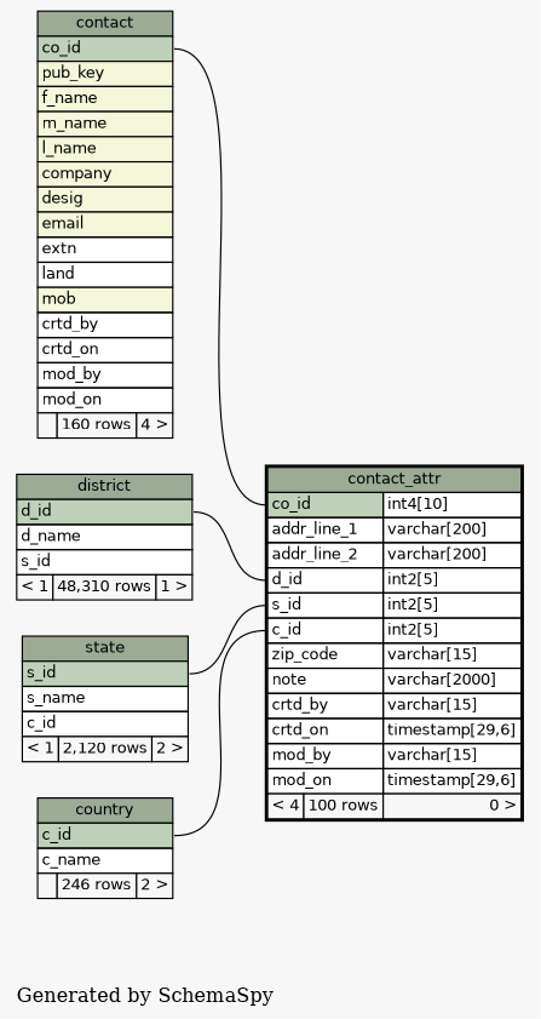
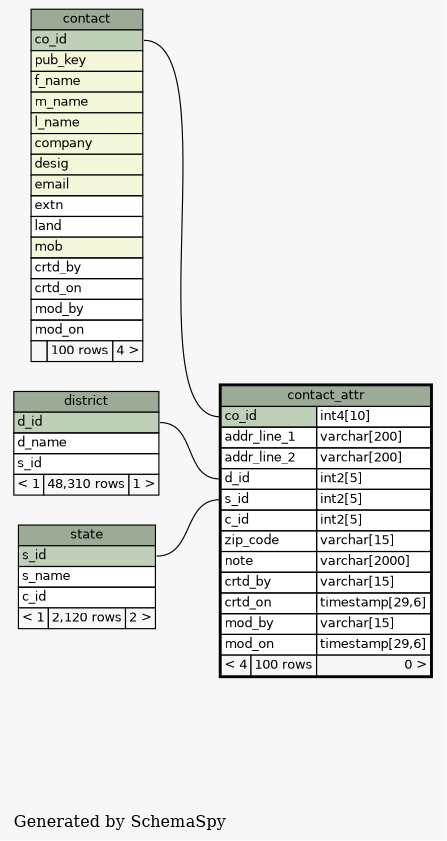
  digraph {
    bgcolor="#f7f7f7"
    label="\nGenerated by SchemaSpy"
    labeljust=l
    rankdir=RL
    node [fontname=Helvetica fontsize=11 shape=plaintext]
    edge [arrowhead=none arrowsize=0.8 arrowtail=crowodot]
    n1 [label=<     <TABLE BORDER="2" CELLBORDER="1" CELLSPACING="0" BGCOLOR="#ffffff">       <TR><TD PORT="contact_attr.heading" COLSPAN="3" BGCOLOR="#9bab96" ALIGN="CENTER">contact_attr</TD></TR>       <TR><TD PORT="co_id" COLSPAN="2" BGCOLOR="#bed1b8" ALIGN="LEFT">co_id</TD><TD PORT="co_id.type" ALIGN="LEFT">int4[10]</TD></TR>       <TR><TD PORT="addr_line_1" COLSPAN="2" ALIGN="LEFT">addr_line_1</TD><TD PORT="addr_line_1.type" ALIGN="LEFT">varchar[200]</TD></TR>       <TR><TD PORT="addr_line_2" COLSPAN="2" ALIGN="LEFT">addr_line_2</TD><TD PORT="addr_line_2.type" ALIGN="LEFT">varchar[200]</TD></TR>       <TR><TD PORT="d_id" COLSPAN="2" ALIGN="LEFT">d_id</TD><TD PORT="d_id.type" ALIGN="LEFT">int2[5]</TD></TR>       <TR><TD PORT="s_id" COLSPAN="2" ALIGN="LEFT">s_id</TD><TD PORT="s_id.type" ALIGN="LEFT">int2[5]</TD></TR>       <TR><TD PORT="c_id" COLSPAN="2" ALIGN="LEFT">c_id</TD><TD PORT="c_id.type" ALIGN="LEFT">int2[5]</TD></TR>       <TR><TD PORT="zip_code" COLSPAN="2" ALIGN="LEFT">zip_code</TD><TD PORT="zip_code.type" ALIGN="LEFT">varchar[15]</TD></TR>       <TR><TD PORT="note" COLSPAN="2" ALIGN="LEFT">note</TD><TD PORT="note.type" ALIGN="LEFT">varchar[2000]</TD></TR>       <TR><TD PORT="crtd_by" COLSPAN="2" ALIGN="LEFT">crtd_by</TD><TD PORT="crtd_by.type" ALIGN="LEFT">varchar[15]</TD></TR>       <TR><TD PORT="crtd_on" COLSPAN="2" ALIGN="LEFT">crtd_on</TD><TD PORT="crtd_on.type" ALIGN="LEFT">timestamp[29,6]</TD></TR>       <TR><TD PORT="mod_by" COLSPAN="2" ALIGN="LEFT">mod_by</TD><TD PORT="mod_by.type" ALIGN="LEFT">varchar[15]</TD></TR>       <TR><TD PORT="mod_on" COLSPAN="2" ALIGN="LEFT">mod_on</TD><TD PORT="mod_on.type" ALIGN="LEFT">timestamp[29,6]</TD></TR>       <TR><TD ALIGN="LEFT" BGCOLOR="#f7f7f7">&lt; 4</TD><TD ALIGN="RIGHT" BGCOLOR="#f7f7f7">100 rows</TD><TD ALIGN="RIGHT" BGCOLOR="#f7f7f7">0 &gt;</TD></TR>     </TABLE>>]
-   n2 [label=<     <TABLE BORDER="0" CELLBORDER="1" CELLSPACING="0" BGCOLOR="#ffffff">       <TR><TD PORT="country.heading" COLSPAN="3" BGCOLOR="#9bab96" ALIGN="CENTER">country</TD></TR>       <TR><TD PORT="c_id" COLSPAN="3" BGCOLOR="#bed1b8" ALIGN="LEFT">c_id</TD></TR>       <TR><TD PORT="c_name" COLSPAN="3" ALIGN="LEFT">c_name</TD></TR>       <TR><TD ALIGN="LEFT" BGCOLOR="#f7f7f7">  </TD><TD ALIGN="RIGHT" BGCOLOR="#f7f7f7">246 rows</TD><TD ALIGN="RIGHT" BGCOLOR="#f7f7f7">2 &gt;</TD></TR>     </TABLE>>]
-   n3 [label=<     <TABLE BORDER="0" CELLBORDER="1" CELLSPACING="0" BGCOLOR="#ffffff">       <TR><TD PORT="contact.heading" COLSPAN="3" BGCOLOR="#9bab96" ALIGN="CENTER">contact</TD></TR>       <TR><TD PORT="co_id" COLSPAN="3" BGCOLOR="#bed1b8" ALIGN="LEFT">co_id</TD></TR>       <TR><TD PORT="pub_key" COLSPAN="3" BGCOLOR="#f4f7da" ALIGN="LEFT">pub_key</TD></TR>       <TR><TD PORT="f_name" COLSPAN="3" BGCOLOR="#f4f7da" ALIGN="LEFT">f_name</TD></TR>       <TR><TD PORT="m_name" COLSPAN="3" BGCOLOR="#f4f7da" ALIGN="LEFT">m_name</TD></TR>       <TR><TD PORT="l_name" COLSPAN="3" BGCOLOR="#f4f7da" ALIGN="LEFT">l_name</TD></TR>       <TR><TD PORT="company" COLSPAN="3" BGCOLOR="#f4f7da" ALIGN="LEFT">company</TD></TR>       <TR><TD PORT="desig" COLSPAN="3" BGCOLOR="#f4f7da" ALIGN="LEFT">desig</TD></TR>       <TR><TD PORT="email" COLSPAN="3" BGCOLOR="#f4f7da" ALIGN="LEFT">email</TD></TR>       <TR><TD PORT="extn" COLSPAN="3" ALIGN="LEFT">extn</TD></TR>       <TR><TD PORT="land" COLSPAN="3" ALIGN="LEFT">land</TD></TR>       <TR><TD PORT="mob" COLSPAN="3" BGCOLOR="#f4f7da" ALIGN="LEFT">mob</TD></TR>       <TR><TD PORT="crtd_by" COLSPAN="3" ALIGN="LEFT">crtd_by</TD></TR>       <TR><TD PORT="crtd_on" COLSPAN="3" ALIGN="LEFT">crtd_on</TD></TR>       <TR><TD PORT="mod_by" COLSPAN="3" ALIGN="LEFT">mod_by</TD></TR>       <TR><TD PORT="mod_on" COLSPAN="3" ALIGN="LEFT">mod_on</TD></TR>       <TR><TD ALIGN="LEFT" BGCOLOR="#f7f7f7">  </TD><TD ALIGN="RIGHT" BGCOLOR="#f7f7f7">160 rows</TD><TD ALIGN="RIGHT" BGCOLOR="#f7f7f7">4 &gt;</TD></TR>     </TABLE>>]
+   n3 [label=<     <TABLE BORDER="0" CELLBORDER="1" CELLSPACING="0" BGCOLOR="#ffffff">       <TR><TD PORT="contact.heading" COLSPAN="3" BGCOLOR="#9bab96" ALIGN="CENTER">contact</TD></TR>       <TR><TD PORT="co_id" COLSPAN="3" BGCOLOR="#bed1b8" ALIGN="LEFT">co_id</TD></TR>       <TR><TD PORT="pub_key" COLSPAN="3" BGCOLOR="#f4f7da" ALIGN="LEFT">pub_key</TD></TR>       <TR><TD PORT="f_name" COLSPAN="3" BGCOLOR="#f4f7da" ALIGN="LEFT">f_name</TD></TR>       <TR><TD PORT="m_name" COLSPAN="3" BGCOLOR="#f4f7da" ALIGN="LEFT">m_name</TD></TR>       <TR><TD PORT="l_name" COLSPAN="3" BGCOLOR="#f4f7da" ALIGN="LEFT">l_name</TD></TR>       <TR><TD PORT="company" COLSPAN="3" BGCOLOR="#f4f7da" ALIGN="LEFT">company</TD></TR>       <TR><TD PORT="desig" COLSPAN="3" BGCOLOR="#f4f7da" ALIGN="LEFT">desig</TD></TR>       <TR><TD PORT="email" COLSPAN="3" BGCOLOR="#f4f7da" ALIGN="LEFT">email</TD></TR>       <TR><TD PORT="extn" COLSPAN="3" ALIGN="LEFT">extn</TD></TR>       <TR><TD PORT="land" COLSPAN="3" ALIGN="LEFT">land</TD></TR>       <TR><TD PORT="mob" COLSPAN="3" BGCOLOR="#f4f7da" ALIGN="LEFT">mob</TD></TR>       <TR><TD PORT="crtd_by" COLSPAN="3" ALIGN="LEFT">crtd_by</TD></TR>       <TR><TD PORT="crtd_on" COLSPAN="3" ALIGN="LEFT">crtd_on</TD></TR>       <TR><TD PORT="mod_by" COLSPAN="3" ALIGN="LEFT">mod_by</TD></TR>       <TR><TD PORT="mod_on" COLSPAN="3" ALIGN="LEFT">mod_on</TD></TR>       <TR><TD ALIGN="LEFT" BGCOLOR="#f7f7f7">  </TD><TD ALIGN="RIGHT" BGCOLOR="#f7f7f7">100 rows</TD><TD ALIGN="RIGHT" BGCOLOR="#f7f7f7">4 &gt;</TD></TR>     </TABLE>>]
    n4 [label=<     <TABLE BORDER="0" CELLBORDER="1" CELLSPACING="0" BGCOLOR="#ffffff">       <TR><TD PORT="district.heading" COLSPAN="3" BGCOLOR="#9bab96" ALIGN="CENTER">district</TD></TR>       <TR><TD PORT="d_id" COLSPAN="3" BGCOLOR="#bed1b8" ALIGN="LEFT">d_id</TD></TR>       <TR><TD PORT="d_name" COLSPAN="3" ALIGN="LEFT">d_name</TD></TR>       <TR><TD PORT="s_id" COLSPAN="3" ALIGN="LEFT">s_id</TD></TR>       <TR><TD ALIGN="LEFT" BGCOLOR="#f7f7f7">&lt; 1</TD><TD ALIGN="RIGHT" BGCOLOR="#f7f7f7">48,310 rows</TD><TD ALIGN="RIGHT" BGCOLOR="#f7f7f7">1 &gt;</TD></TR>     </TABLE>>]
    n5 [label=<     <TABLE BORDER="0" CELLBORDER="1" CELLSPACING="0" BGCOLOR="#ffffff">       <TR><TD PORT="state.heading" COLSPAN="3" BGCOLOR="#9bab96" ALIGN="CENTER">state</TD></TR>       <TR><TD PORT="s_id" COLSPAN="3" BGCOLOR="#bed1b8" ALIGN="LEFT">s_id</TD></TR>       <TR><TD PORT="s_name" COLSPAN="3" ALIGN="LEFT">s_name</TD></TR>       <TR><TD PORT="c_id" COLSPAN="3" ALIGN="LEFT">c_id</TD></TR>       <TR><TD ALIGN="LEFT" BGCOLOR="#f7f7f7">&lt; 1</TD><TD ALIGN="RIGHT" BGCOLOR="#f7f7f7">2,120 rows</TD><TD ALIGN="RIGHT" BGCOLOR="#f7f7f7">2 &gt;</TD></TR>     </TABLE>>]
-   n1 -> n2 [headport="c_id:e" tailport="c_id:w"]
    n1 -> n3 [arrowtail=tee headport="co_id:e" tailport="co_id:w"]
    n1 -> n4 [headport="d_id:e" tailport="d_id:w"]
    n1 -> n5 [headport="s_id:e" tailport="s_id:w"]
  }
